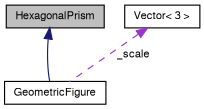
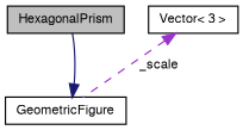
  digraph {
    node [color=black fillcolor=white fontname=FreeSans fontsize=10 shape=record style=filled]
    edge [dir=back fontname=FreeSans fontsize=10 labelfontname=FreeSans labelfontsize=10]
    n1 [fillcolor=grey75 fontcolor=black height=0.2 label=HexagonalPrism width=0.4]
    n2 [height=0.2 label=GeometricFigure width=0.4]
    n3 [height=0.2 label="Vector\< 3 \>" width=0.4]
-   n1 -> n2 [color=midnightblue style=solid]
+   n2 -> n1 [color=midnightblue style=solid]
    n3 -> n2 [color=darkorchid3 label=" _scale" style=dashed]
  }
